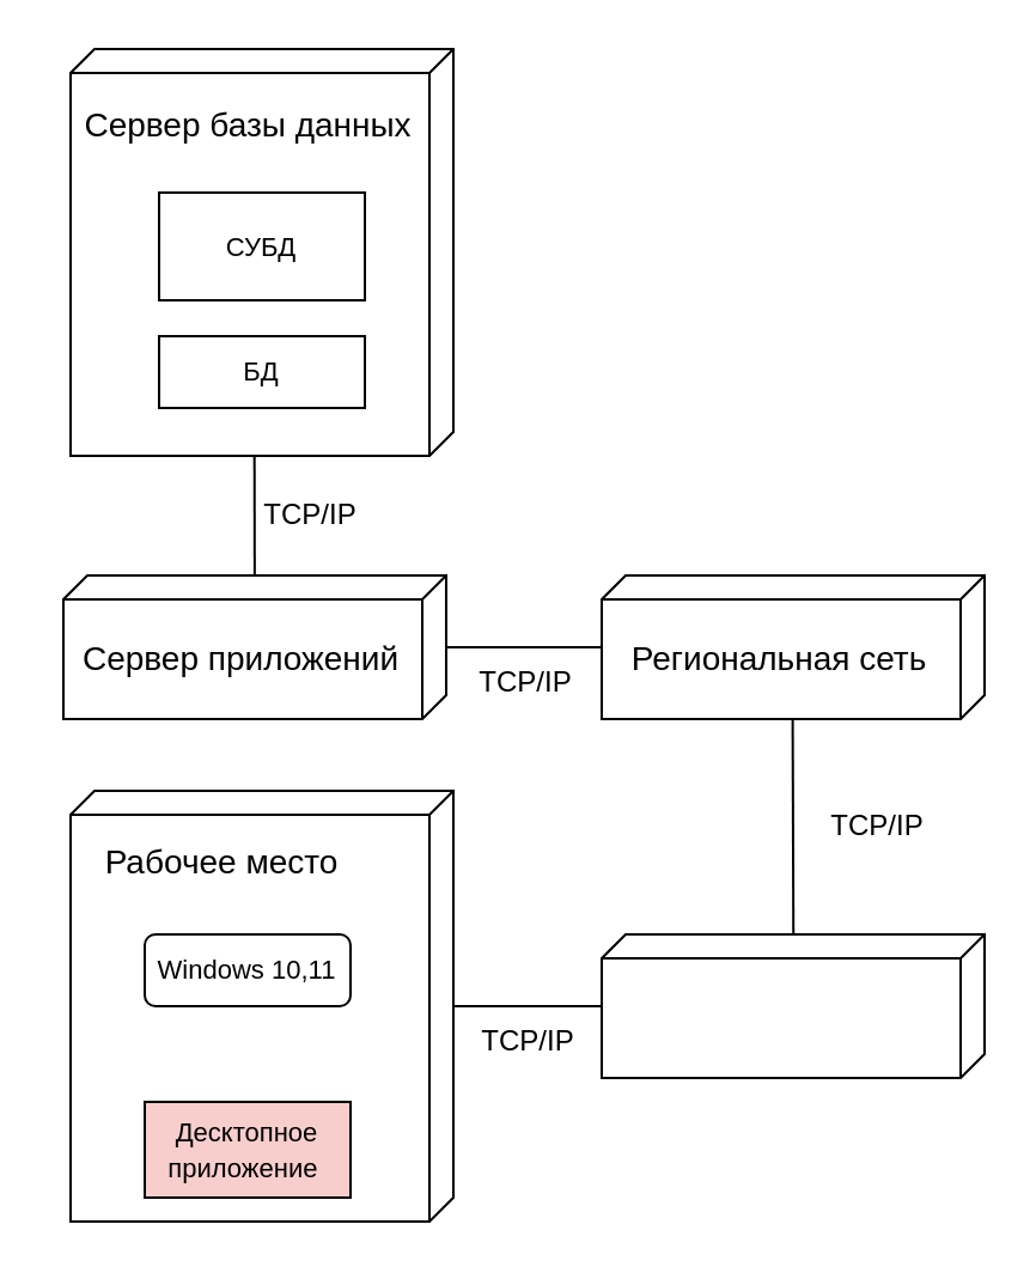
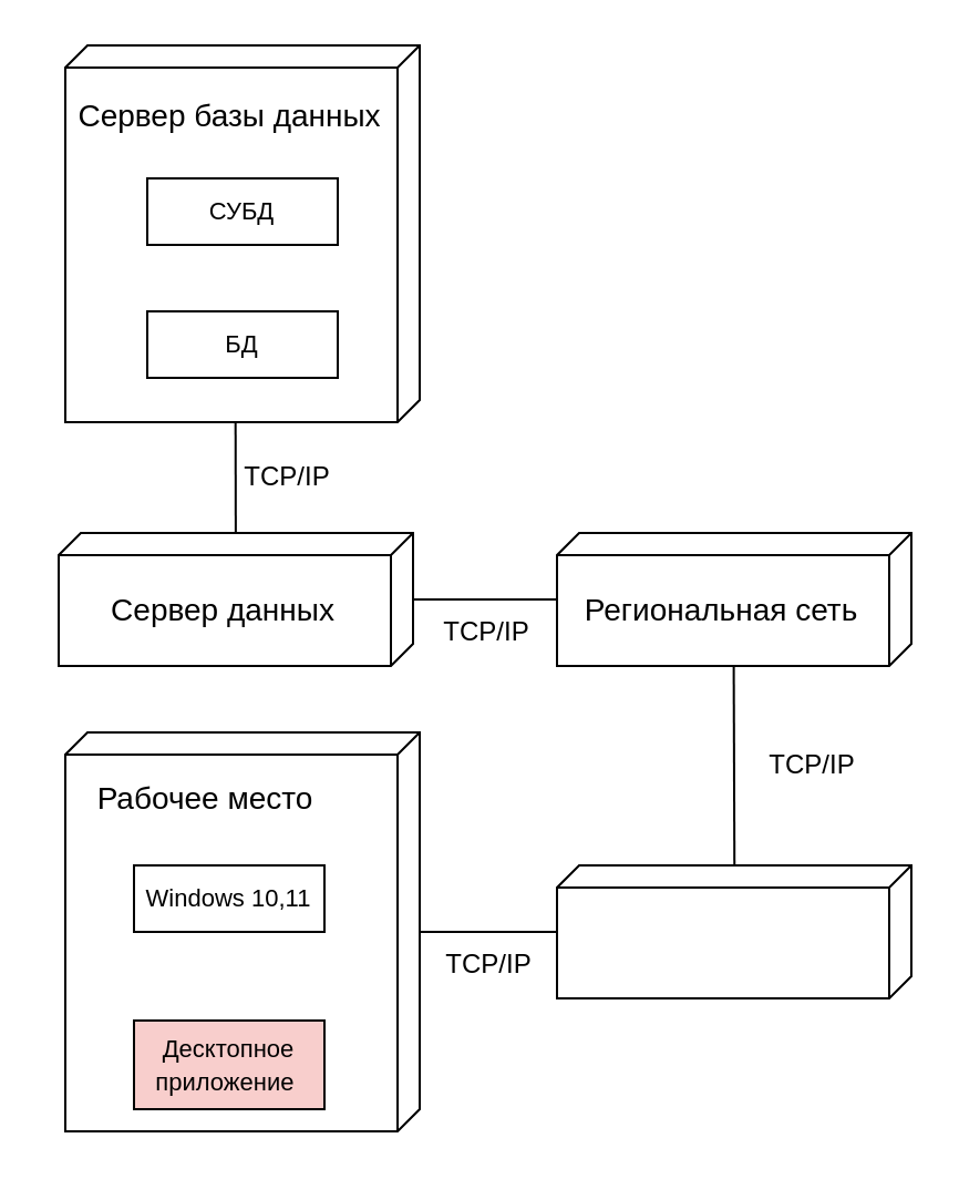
  <mxCell id="0" />
  <mxCell id="1" parent="0" />
  <mxCell id="2" value="" style="verticalAlign=top;align=left;spacingTop=8;spacingLeft=2;spacingRight=12;shape=cube;size=10;direction=south;fontStyle=4;html=1;whiteSpace=wrap;" parent="1" vertex="1"><mxGeometry x="29" y="20" width="160" height="170" as="geometry" /></mxCell>
  <mxCell id="3" value="&lt;font style=&quot;font-size: 14px;&quot;&gt;Сервер базы данных&lt;/font&gt;" style="text;html=1;align=center;verticalAlign=middle;resizable=0;points=[];autosize=1;strokeColor=none;fillColor=none;" parent="1" vertex="1"><mxGeometry x="23" y="37" width="160" height="30" as="geometry" /></mxCell>
- <mxCell id="4" value="&lt;font style=&quot;font-size: 11px;&quot;&gt;СУБД&lt;/font&gt;" style="html=1;whiteSpace=wrap;" parent="1" vertex="1"><mxGeometry x="66" y="80" width="86" height="45" as="geometry" /></mxCell>
+ <mxCell id="4" value="&lt;font style=&quot;font-size: 11px;&quot;&gt;СУБД&lt;/font&gt;" style="html=1;whiteSpace=wrap;" parent="1" vertex="1"><mxGeometry x="66" y="80" width="86" height="30" as="geometry" /></mxCell>
  <mxCell id="5" value="&lt;font style=&quot;font-size: 11px;&quot;&gt;БД&lt;/font&gt;" style="html=1;whiteSpace=wrap;" parent="1" vertex="1"><mxGeometry x="66" y="140" width="86" height="30" as="geometry" /></mxCell>
  <mxCell id="6" value="" style="verticalAlign=top;align=left;spacingTop=8;spacingLeft=2;spacingRight=12;shape=cube;size=10;direction=south;fontStyle=4;html=1;whiteSpace=wrap;" parent="1" vertex="1"><mxGeometry x="26" y="240" width="160" height="60" as="geometry" /></mxCell>
- <mxCell id="7" value="&lt;font style=&quot;font-size: 14px;&quot;&gt;Сервер приложений&lt;/font&gt;" style="text;html=1;align=center;verticalAlign=middle;resizable=0;points=[];autosize=1;strokeColor=none;fillColor=none;" parent="1" vertex="1"><mxGeometry x="20" y="260" width="160" height="30" as="geometry" /></mxCell>
+ <mxCell id="7" value="&lt;font style=&quot;font-size: 14px;&quot;&gt;Сервер данных&lt;/font&gt;" style="text;html=1;align=center;verticalAlign=middle;resizable=0;points=[];autosize=1;strokeColor=none;fillColor=none;" parent="1" vertex="1"><mxGeometry x="20" y="260" width="160" height="30" as="geometry" /></mxCell>
  <mxCell id="8" value="" style="endArrow=none;endFill=0;endSize=8;html=1;rounded=0;exitX=0.5;exitY=1;exitDx=0;exitDy=0;" parent="1" target="6" edge="1"><mxGeometry width="160" relative="1" as="geometry"><mxPoint x="105.85" y="190" as="sourcePoint" /><mxPoint x="105.85" y="220" as="targetPoint" /></mxGeometry></mxCell>
  <mxCell id="9" value="TCP/IP" style="text;html=1;align=center;verticalAlign=middle;resizable=0;points=[];autosize=1;strokeColor=none;fillColor=none;" parent="1" vertex="1"><mxGeometry x="99" y="200" width="60" height="30" as="geometry" /></mxCell>
  <mxCell id="10" value="TCP/IP" style="text;html=1;align=center;verticalAlign=middle;resizable=0;points=[];autosize=1;strokeColor=none;fillColor=none;" parent="1" vertex="1"><mxGeometry x="189" y="270" width="60" height="30" as="geometry" /></mxCell>
  <mxCell id="11" value="" style="endArrow=none;endFill=0;endSize=8;html=1;rounded=0;entryX=0.006;entryY=0.335;entryDx=0;entryDy=0;entryPerimeter=0;exitX=0.499;exitY=-0.003;exitDx=0;exitDy=0;exitPerimeter=0;" parent="1" source="6" target="17" edge="1"><mxGeometry width="160" relative="1" as="geometry"><mxPoint x="199" y="310" as="sourcePoint" /><mxPoint x="239" y="320" as="targetPoint" /></mxGeometry></mxCell>
  <mxCell id="12" value="" style="verticalAlign=top;align=left;spacingTop=8;spacingLeft=2;spacingRight=12;shape=cube;size=10;direction=south;fontStyle=4;html=1;whiteSpace=wrap;" parent="1" vertex="1"><mxGeometry x="251" y="390" width="160" height="60" as="geometry" /></mxCell>
  <mxCell id="13" value="TCP/IP" style="text;html=1;align=center;verticalAlign=middle;resizable=0;points=[];autosize=1;strokeColor=none;fillColor=none;" parent="1" vertex="1"><mxGeometry x="190" y="420" width="60" height="30" as="geometry" /></mxCell>
  <mxCell id="14" value="" style="verticalAlign=top;align=left;spacingTop=8;spacingLeft=2;spacingRight=12;shape=cube;size=10;direction=south;fontStyle=4;html=1;whiteSpace=wrap;" parent="1" vertex="1"><mxGeometry x="29" y="330" width="160" height="180" as="geometry" /></mxCell>
  <mxCell id="15" value="&lt;span style=&quot;font-size: 14px;&quot;&gt;Рабочее место&lt;/span&gt;" style="text;html=1;align=center;verticalAlign=middle;resizable=0;points=[];autosize=1;strokeColor=none;fillColor=none;" parent="1" vertex="1"><mxGeometry x="32" y="345" width="120" height="30" as="geometry" /></mxCell>
  <mxCell id="16" value="" style="verticalAlign=top;align=left;spacingTop=8;spacingLeft=2;spacingRight=12;shape=cube;size=10;direction=south;fontStyle=4;html=1;whiteSpace=wrap;" parent="1" vertex="1"><mxGeometry x="251" y="240" width="160" height="60" as="geometry" /></mxCell>
  <mxCell id="17" value="&lt;font style=&quot;font-size: 14px;&quot;&gt;Региональная сеть&lt;/font&gt;" style="text;html=1;align=center;verticalAlign=middle;resizable=0;points=[];autosize=1;strokeColor=none;fillColor=none;" parent="1" vertex="1"><mxGeometry x="250" y="260" width="150" height="30" as="geometry" /></mxCell>
  <mxCell id="18" value="" style="endArrow=none;endFill=0;endSize=8;html=1;rounded=0;" parent="1" source="12" target="14" edge="1"><mxGeometry width="160" relative="1" as="geometry"><mxPoint x="-91" y="420" as="sourcePoint" /><mxPoint x="-91" y="470" as="targetPoint" /></mxGeometry></mxCell>
- <mxCell id="19" value="&lt;span style=&quot;font-size: 11px;&quot;&gt;Windows 10,11&lt;/span&gt;" style="html=1;whiteSpace=wrap;rounded=1;" parent="1" vertex="1"><mxGeometry x="60" y="390" width="86" height="30" as="geometry" /></mxCell>
+ <mxCell id="19" value="&lt;span style=&quot;font-size: 11px;&quot;&gt;Windows 10,11&lt;/span&gt;" style="html=1;whiteSpace=wrap;" parent="1" vertex="1"><mxGeometry x="60" y="390" width="86" height="30" as="geometry" /></mxCell>
  <mxCell id="20" value="&lt;font style=&quot;font-size: 11px;&quot;&gt;&lt;font style=&quot;font-size: 11px;&quot;&gt;Десктопное&lt;br&gt;прилож&lt;/font&gt;ение&amp;nbsp;&lt;/font&gt;" style="html=1;whiteSpace=wrap;fillColor=#f8cecc;" parent="1" vertex="1"><mxGeometry x="60" y="460" width="86" height="40" as="geometry" /></mxCell>
  <mxCell id="21" value="TCP/IP" style="text;html=1;align=center;verticalAlign=middle;resizable=0;points=[];autosize=1;strokeColor=none;fillColor=none;" vertex="1" parent="1"><mxGeometry x="336" y="330" width="60" height="30" as="geometry" /></mxCell>
  <mxCell id="22" value="" style="endArrow=none;endFill=0;endSize=8;html=1;rounded=0;entryX=0.008;entryY=0.449;entryDx=0;entryDy=0;entryPerimeter=0;exitX=1.008;exitY=0.451;exitDx=0;exitDy=0;exitPerimeter=0;" edge="1" parent="1"><mxGeometry width="160" relative="1" as="geometry"><mxPoint x="330.8" y="300" as="sourcePoint" /><mxPoint x="331.12" y="390" as="targetPoint" /></mxGeometry></mxCell>
